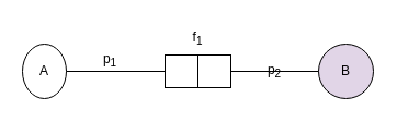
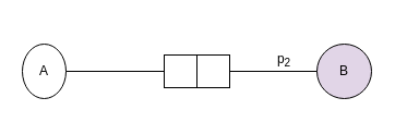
  <mxCell id="0" />
  <mxCell id="1" parent="0" />
  <mxCell id="2" value="A" style="ellipse;whiteSpace=wrap;html=1;aspect=fixed;" vertex="1" parent="1"><mxGeometry x="20" y="40" width="40" height="50" as="geometry" /></mxCell>
  <mxCell id="3" value="B" style="ellipse;whiteSpace=wrap;html=1;aspect=fixed;fillColor=#e1d5e7;" vertex="1" parent="1"><mxGeometry x="290" y="40" width="50" height="50" as="geometry" /></mxCell>
  <mxCell id="4" value="" style="shape=process;whiteSpace=wrap;html=1;backgroundOutline=1;size=0.5;" vertex="1" parent="1"><mxGeometry x="150" y="50" width="60" height="30" as="geometry" /></mxCell>
  <mxCell id="5" value="" style="endArrow=none;html=1;rounded=0;exitX=1;exitY=0.5;exitDx=0;exitDy=0;entryX=0;entryY=0.5;entryDx=0;entryDy=0;" edge="1" parent="1" source="2" target="4"><mxGeometry width="50" height="50" relative="1" as="geometry"><mxPoint x="370" y="380" as="sourcePoint" /><mxPoint x="420" y="330" as="targetPoint" /></mxGeometry></mxCell>
  <mxCell id="6" value="" style="endArrow=none;html=1;rounded=0;exitX=1;exitY=0.5;exitDx=0;exitDy=0;entryX=0;entryY=0.5;entryDx=0;entryDy=0;" edge="1" parent="1" source="4" target="3"><mxGeometry width="50" height="50" relative="1" as="geometry"><mxPoint x="370" y="380" as="sourcePoint" /><mxPoint x="420" y="330" as="targetPoint" /></mxGeometry></mxCell>
- <mxCell id="7" value="p&lt;sub&gt;1&lt;/sub&gt;" style="text;html=1;strokeColor=none;fillColor=none;align=center;verticalAlign=middle;whiteSpace=wrap;rounded=0;" vertex="1" parent="1"><mxGeometry x="70" y="40" width="60" height="30" as="geometry" /></mxCell>
- <mxCell id="8" value="p&lt;sub&gt;2&lt;/sub&gt;" style="text;html=1;strokeColor=none;fillColor=none;align=center;verticalAlign=middle;whiteSpace=wrap;rounded=0;" vertex="1" parent="1"><mxGeometry x="220" y="50" width="60" height="30" as="geometry" /></mxCell>
- <mxCell id="9" value="f&lt;sub&gt;1&lt;/sub&gt;" style="text;html=1;strokeColor=none;fillColor=none;align=center;verticalAlign=middle;whiteSpace=wrap;rounded=0;" vertex="1" parent="1"><mxGeometry x="150" y="20" width="60" height="30" as="geometry" /></mxCell>
+ <mxCell id="8" value="p&lt;sub&gt;2&lt;/sub&gt;" style="text;html=1;strokeColor=none;fillColor=none;align=center;verticalAlign=middle;whiteSpace=wrap;rounded=0;" vertex="1" parent="1"><mxGeometry x="230" y="40" width="60" height="30" as="geometry" /></mxCell>
